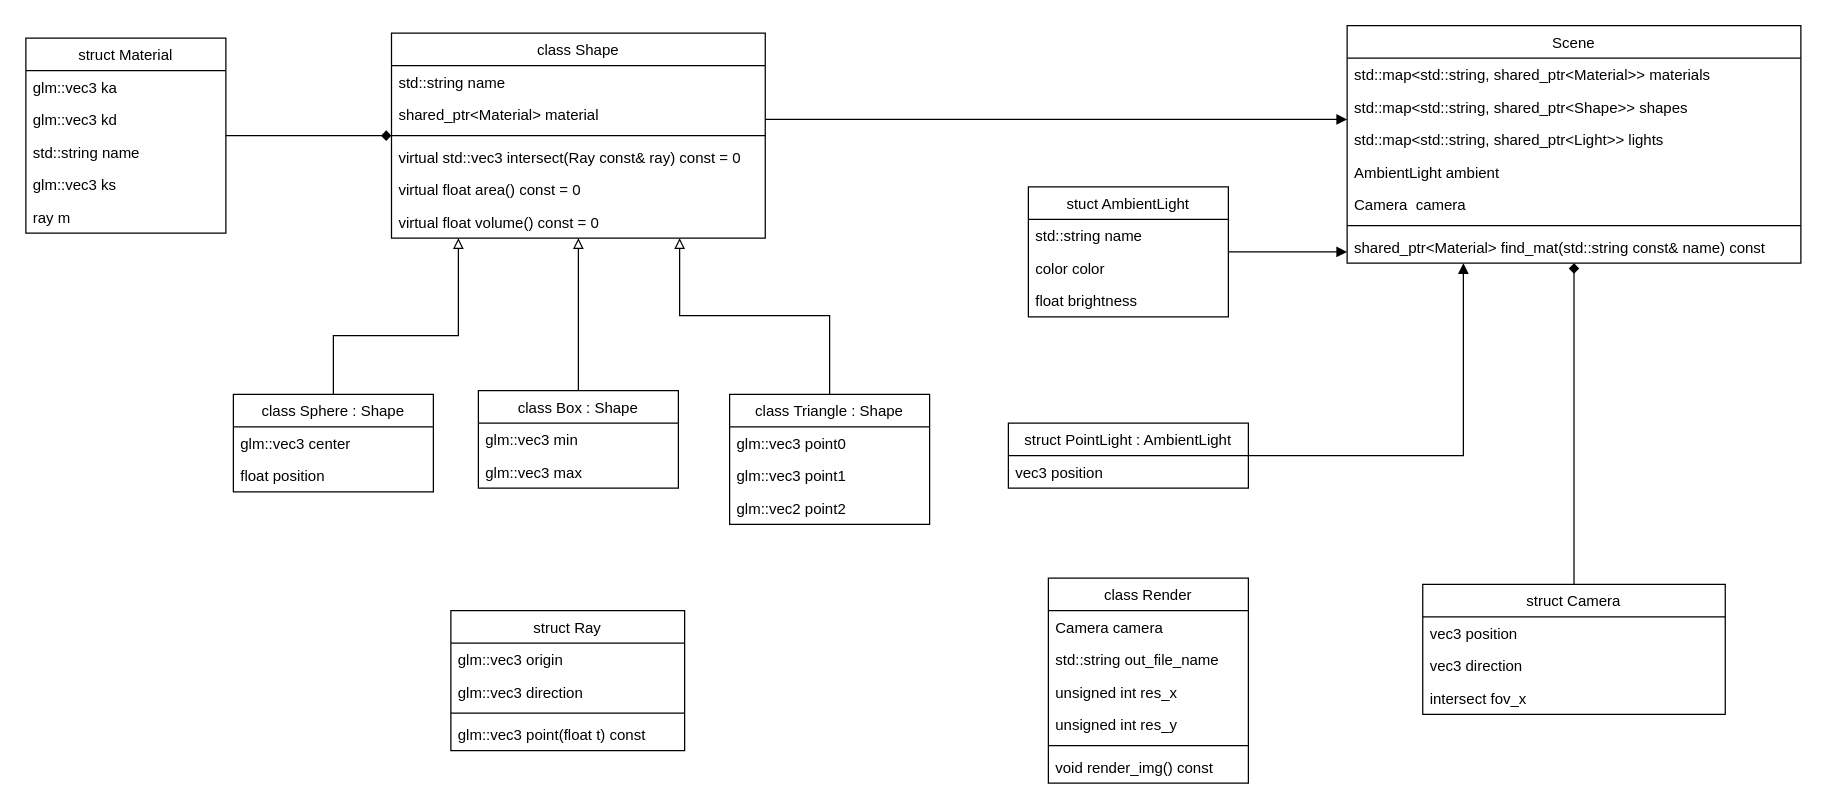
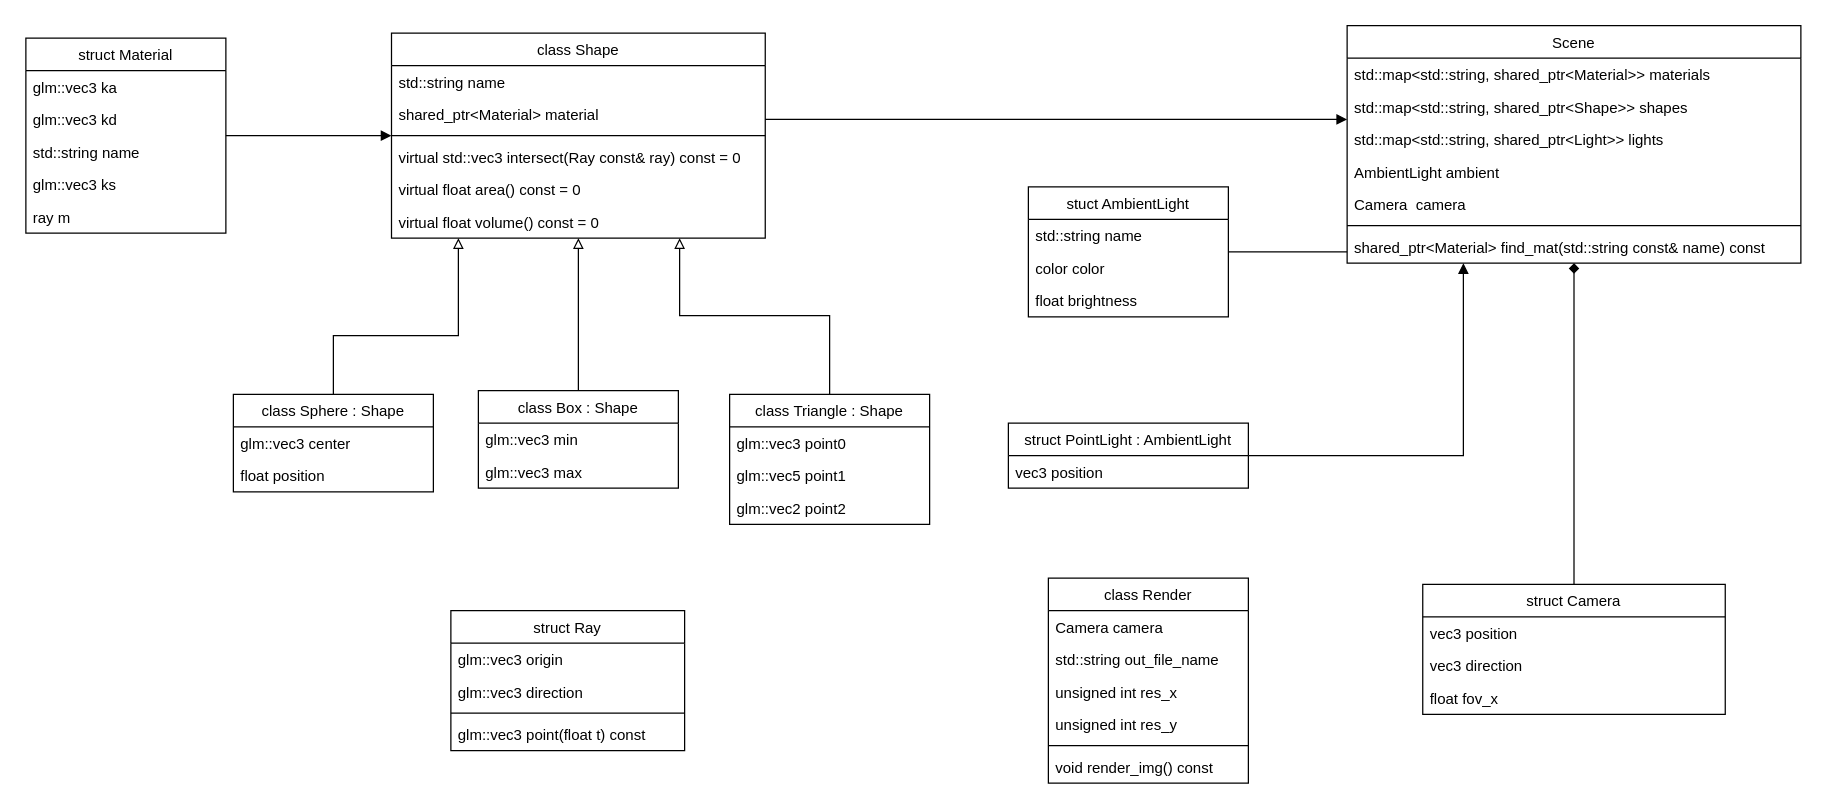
  <mxCell id="0" />
  <mxCell id="1" parent="0" />
  <mxCell id="2" value="class Shape" style="swimlane;fontStyle=0;align=center;verticalAlign=top;childLayout=stackLayout;horizontal=1;startSize=26;horizontalStack=0;resizeParent=1;resizeLast=0;collapsible=1;marginBottom=0;rounded=0;shadow=0;strokeWidth=1;" parent="1" vertex="1"><mxGeometry x="312.5" y="26" width="299" height="164" as="geometry"><mxRectangle x="550" y="140" width="160" height="26" as="alternateBounds" /></mxGeometry></mxCell>
  <mxCell id="3" value="std::string name" style="text;align=left;verticalAlign=top;spacingLeft=4;spacingRight=4;overflow=hidden;rotatable=0;points=[[0,0.5],[1,0.5]];portConstraint=eastwest;rounded=0;shadow=0;html=0;" parent="2" vertex="1"><mxGeometry y="26" width="299" height="26" as="geometry" /></mxCell>
  <mxCell id="4" value="shared_ptr&lt;Material&gt; material" style="text;align=left;verticalAlign=top;spacingLeft=4;spacingRight=4;overflow=hidden;rotatable=0;points=[[0,0.5],[1,0.5]];portConstraint=eastwest;rounded=0;shadow=0;html=0;" parent="2" vertex="1"><mxGeometry y="52" width="299" height="26" as="geometry" /></mxCell>
  <mxCell id="5" value="" style="line;html=1;strokeWidth=1;align=left;verticalAlign=middle;spacingTop=-1;spacingLeft=3;spacingRight=3;rotatable=0;labelPosition=right;points=[];portConstraint=eastwest;" parent="2" vertex="1"><mxGeometry y="78" width="299" height="8" as="geometry" /></mxCell>
  <mxCell id="6" value="virtual std::vec3 intersect(Ray const&amp; ray) const = 0" style="text;align=left;verticalAlign=top;spacingLeft=4;spacingRight=4;overflow=hidden;rotatable=0;points=[[0,0.5],[1,0.5]];portConstraint=eastwest;rounded=0;shadow=0;html=0;" parent="2" vertex="1"><mxGeometry y="86" width="299" height="26" as="geometry" /></mxCell>
  <mxCell id="7" value="virtual float area() const = 0" style="text;align=left;verticalAlign=top;spacingLeft=4;spacingRight=4;overflow=hidden;rotatable=0;points=[[0,0.5],[1,0.5]];portConstraint=eastwest;rounded=0;shadow=0;html=0;" vertex="1" parent="2"><mxGeometry y="112" width="299" height="26" as="geometry" /></mxCell>
  <mxCell id="8" value="virtual float volume() const = 0" style="text;align=left;verticalAlign=top;spacingLeft=4;spacingRight=4;overflow=hidden;rotatable=0;points=[[0,0.5],[1,0.5]];portConstraint=eastwest;rounded=0;shadow=0;html=0;" vertex="1" parent="2"><mxGeometry y="138" width="299" height="26" as="geometry" /></mxCell>
- <mxCell id="9" style="edgeStyle=orthogonalEdgeStyle;rounded=0;orthogonalLoop=1;jettySize=auto;html=1;endArrow=diamond;endFill=1;" edge="1" parent="1" source="10" target="2"><mxGeometry relative="1" as="geometry" /></mxCell>
+ <mxCell id="9" style="edgeStyle=orthogonalEdgeStyle;rounded=0;orthogonalLoop=1;jettySize=auto;html=1;endArrow=block;endFill=1;" edge="1" parent="1" source="10" target="2"><mxGeometry relative="1" as="geometry" /></mxCell>
  <mxCell id="10" value="struct Material" style="swimlane;fontStyle=0;align=center;verticalAlign=top;childLayout=stackLayout;horizontal=1;startSize=26;horizontalStack=0;resizeParent=1;resizeLast=0;collapsible=1;marginBottom=0;rounded=0;shadow=0;strokeWidth=1;" parent="1" vertex="1"><mxGeometry x="20" y="30" width="160" height="156" as="geometry"><mxRectangle x="550" y="140" width="160" height="26" as="alternateBounds" /></mxGeometry></mxCell>
  <mxCell id="11" value="glm::vec3 ka" style="text;align=left;verticalAlign=top;spacingLeft=4;spacingRight=4;overflow=hidden;rotatable=0;points=[[0,0.5],[1,0.5]];portConstraint=eastwest;rounded=0;shadow=0;html=0;" parent="10" vertex="1"><mxGeometry y="26" width="160" height="26" as="geometry" /></mxCell>
  <mxCell id="12" value="glm::vec3 kd" style="text;align=left;verticalAlign=top;spacingLeft=4;spacingRight=4;overflow=hidden;rotatable=0;points=[[0,0.5],[1,0.5]];portConstraint=eastwest;rounded=0;shadow=0;html=0;" parent="10" vertex="1"><mxGeometry y="52" width="160" height="26" as="geometry" /></mxCell>
  <mxCell id="13" value="std::string name" style="text;align=left;verticalAlign=top;spacingLeft=4;spacingRight=4;overflow=hidden;rotatable=0;points=[[0,0.5],[1,0.5]];portConstraint=eastwest;rounded=0;shadow=0;html=0;" parent="10" vertex="1"><mxGeometry y="78" width="160" height="26" as="geometry" /></mxCell>
  <mxCell id="14" value="glm::vec3 ks" style="text;align=left;verticalAlign=top;spacingLeft=4;spacingRight=4;overflow=hidden;rotatable=0;points=[[0,0.5],[1,0.5]];portConstraint=eastwest;rounded=0;shadow=0;html=0;" parent="10" vertex="1"><mxGeometry y="104" width="160" height="26" as="geometry" /></mxCell>
  <mxCell id="15" value="ray m" style="text;align=left;verticalAlign=top;spacingLeft=4;spacingRight=4;overflow=hidden;rotatable=0;points=[[0,0.5],[1,0.5]];portConstraint=eastwest;rounded=0;shadow=0;html=0;" parent="10" vertex="1"><mxGeometry y="130" width="160" height="26" as="geometry" /></mxCell>
  <mxCell id="16" style="edgeStyle=orthogonalEdgeStyle;rounded=0;orthogonalLoop=1;jettySize=auto;html=1;entryX=0.5;entryY=1;entryDx=0;entryDy=0;endArrow=diamond;endFill=1;" parent="1" source="17" target="41" edge="1"><mxGeometry relative="1" as="geometry" /></mxCell>
  <mxCell id="17" value="struct Camera" style="swimlane;fontStyle=0;align=center;verticalAlign=top;childLayout=stackLayout;horizontal=1;startSize=26;horizontalStack=0;resizeParent=1;resizeLast=0;collapsible=1;marginBottom=0;rounded=0;shadow=0;strokeWidth=1;" parent="1" vertex="1"><mxGeometry x="1137.5" y="467" width="242" height="104" as="geometry"><mxRectangle x="550" y="140" width="160" height="26" as="alternateBounds" /></mxGeometry></mxCell>
  <mxCell id="18" value="vec3 position" style="text;align=left;verticalAlign=top;spacingLeft=4;spacingRight=4;overflow=hidden;rotatable=0;points=[[0,0.5],[1,0.5]];portConstraint=eastwest;rounded=0;shadow=0;html=0;" parent="17" vertex="1"><mxGeometry y="26" width="242" height="26" as="geometry" /></mxCell>
  <mxCell id="19" value="vec3 direction" style="text;align=left;verticalAlign=top;spacingLeft=4;spacingRight=4;overflow=hidden;rotatable=0;points=[[0,0.5],[1,0.5]];portConstraint=eastwest;rounded=0;shadow=0;html=0;" parent="17" vertex="1"><mxGeometry y="52" width="242" height="26" as="geometry" /></mxCell>
- <mxCell id="20" value="intersect fov_x" style="text;align=left;verticalAlign=top;spacingLeft=4;spacingRight=4;overflow=hidden;rotatable=0;points=[[0,0.5],[1,0.5]];portConstraint=eastwest;rounded=0;shadow=0;html=0;" parent="17" vertex="1"><mxGeometry y="78" width="242" height="26" as="geometry" /></mxCell>
+ <mxCell id="20" value="float fov_x" style="text;align=left;verticalAlign=top;spacingLeft=4;spacingRight=4;overflow=hidden;rotatable=0;points=[[0,0.5],[1,0.5]];portConstraint=eastwest;rounded=0;shadow=0;html=0;" parent="17" vertex="1"><mxGeometry y="78" width="242" height="26" as="geometry" /></mxCell>
  <mxCell id="21" value="class Render" style="swimlane;fontStyle=0;align=center;verticalAlign=top;childLayout=stackLayout;horizontal=1;startSize=26;horizontalStack=0;resizeParent=1;resizeLast=0;collapsible=1;marginBottom=0;rounded=0;shadow=0;strokeWidth=1;" parent="1" vertex="1"><mxGeometry x="838" y="462" width="160" height="164" as="geometry"><mxRectangle x="550" y="140" width="160" height="26" as="alternateBounds" /></mxGeometry></mxCell>
  <mxCell id="22" value="Camera camera" style="text;align=left;verticalAlign=top;spacingLeft=4;spacingRight=4;overflow=hidden;rotatable=0;points=[[0,0.5],[1,0.5]];portConstraint=eastwest;rounded=0;shadow=0;html=0;" parent="21" vertex="1"><mxGeometry y="26" width="160" height="26" as="geometry" /></mxCell>
  <mxCell id="23" value="std::string out_file_name" style="text;align=left;verticalAlign=top;spacingLeft=4;spacingRight=4;overflow=hidden;rotatable=0;points=[[0,0.5],[1,0.5]];portConstraint=eastwest;rounded=0;shadow=0;html=0;" parent="21" vertex="1"><mxGeometry y="52" width="160" height="26" as="geometry" /></mxCell>
  <mxCell id="24" value="unsigned int res_x" style="text;align=left;verticalAlign=top;spacingLeft=4;spacingRight=4;overflow=hidden;rotatable=0;points=[[0,0.5],[1,0.5]];portConstraint=eastwest;rounded=0;shadow=0;html=0;" vertex="1" parent="21"><mxGeometry y="78" width="160" height="26" as="geometry" /></mxCell>
  <mxCell id="25" value="unsigned int res_y" style="text;align=left;verticalAlign=top;spacingLeft=4;spacingRight=4;overflow=hidden;rotatable=0;points=[[0,0.5],[1,0.5]];portConstraint=eastwest;rounded=0;shadow=0;html=0;" vertex="1" parent="21"><mxGeometry y="104" width="160" height="26" as="geometry" /></mxCell>
  <mxCell id="26" value="" style="line;html=1;strokeWidth=1;align=left;verticalAlign=middle;spacingTop=-1;spacingLeft=3;spacingRight=3;rotatable=0;labelPosition=right;points=[];portConstraint=eastwest;" parent="21" vertex="1"><mxGeometry y="130" width="160" height="8" as="geometry" /></mxCell>
  <mxCell id="27" value="void render_img() const" style="text;align=left;verticalAlign=top;spacingLeft=4;spacingRight=4;overflow=hidden;rotatable=0;points=[[0,0.5],[1,0.5]];portConstraint=eastwest;rounded=0;shadow=0;html=0;" vertex="1" parent="21"><mxGeometry y="138" width="160" height="26" as="geometry" /></mxCell>
  <mxCell id="28" style="edgeStyle=orthogonalEdgeStyle;rounded=0;orthogonalLoop=1;jettySize=auto;html=1;endArrow=block;endFill=0;" edge="1" parent="1" source="29" target="2"><mxGeometry relative="1" as="geometry"><Array as="points"><mxPoint x="266" y="268" /><mxPoint x="366" y="268" /></Array></mxGeometry></mxCell>
  <mxCell id="29" value="class Sphere : Shape" style="swimlane;fontStyle=0;align=center;verticalAlign=top;childLayout=stackLayout;horizontal=1;startSize=26;horizontalStack=0;resizeParent=1;resizeLast=0;collapsible=1;marginBottom=0;rounded=0;shadow=0;strokeWidth=1;" parent="1" vertex="1"><mxGeometry x="186" y="315" width="160" height="78" as="geometry"><mxRectangle x="550" y="140" width="160" height="26" as="alternateBounds" /></mxGeometry></mxCell>
  <mxCell id="30" value="glm::vec3 center" style="text;align=left;verticalAlign=top;spacingLeft=4;spacingRight=4;overflow=hidden;rotatable=0;points=[[0,0.5],[1,0.5]];portConstraint=eastwest;rounded=0;shadow=0;html=0;" parent="29" vertex="1"><mxGeometry y="26" width="160" height="26" as="geometry" /></mxCell>
  <mxCell id="31" value="float position" style="text;align=left;verticalAlign=top;spacingLeft=4;spacingRight=4;overflow=hidden;rotatable=0;points=[[0,0.5],[1,0.5]];portConstraint=eastwest;rounded=0;shadow=0;html=0;" parent="29" vertex="1"><mxGeometry y="52" width="160" height="26" as="geometry" /></mxCell>
  <mxCell id="32" style="edgeStyle=orthogonalEdgeStyle;rounded=0;orthogonalLoop=1;jettySize=auto;html=1;entryX=0.5;entryY=1;entryDx=0;entryDy=0;endArrow=block;endFill=0;" parent="1" source="33" target="2" edge="1"><mxGeometry relative="1" as="geometry" /></mxCell>
  <mxCell id="33" value="class Box : Shape" style="swimlane;fontStyle=0;align=center;verticalAlign=top;childLayout=stackLayout;horizontal=1;startSize=26;horizontalStack=0;resizeParent=1;resizeLast=0;collapsible=1;marginBottom=0;rounded=0;shadow=0;strokeWidth=1;" parent="1" vertex="1"><mxGeometry x="382" y="312" width="160" height="78" as="geometry"><mxRectangle x="550" y="140" width="160" height="26" as="alternateBounds" /></mxGeometry></mxCell>
  <mxCell id="34" value="glm::vec3 min" style="text;align=left;verticalAlign=top;spacingLeft=4;spacingRight=4;overflow=hidden;rotatable=0;points=[[0,0.5],[1,0.5]];portConstraint=eastwest;rounded=0;shadow=0;html=0;" parent="33" vertex="1"><mxGeometry y="26" width="160" height="26" as="geometry" /></mxCell>
  <mxCell id="35" value="glm::vec3 max" style="text;align=left;verticalAlign=top;spacingLeft=4;spacingRight=4;overflow=hidden;rotatable=0;points=[[0,0.5],[1,0.5]];portConstraint=eastwest;" parent="33" vertex="1"><mxGeometry y="52" width="160" height="26" as="geometry" /></mxCell>
  <mxCell id="36" style="edgeStyle=orthogonalEdgeStyle;rounded=0;orthogonalLoop=1;jettySize=auto;html=1;endArrow=block;endFill=0;" edge="1" parent="1" source="37" target="2"><mxGeometry relative="1" as="geometry"><Array as="points"><mxPoint x="663" y="252" /><mxPoint x="543" y="252" /></Array></mxGeometry></mxCell>
  <mxCell id="37" value="class Triangle : Shape" style="swimlane;fontStyle=0;align=center;verticalAlign=top;childLayout=stackLayout;horizontal=1;startSize=26;horizontalStack=0;resizeParent=1;resizeLast=0;collapsible=1;marginBottom=0;rounded=0;shadow=0;strokeWidth=1;" parent="1" vertex="1"><mxGeometry x="583" y="315" width="160" height="104" as="geometry"><mxRectangle x="550" y="140" width="160" height="26" as="alternateBounds" /></mxGeometry></mxCell>
  <mxCell id="38" value="glm::vec3 point0" style="text;align=left;verticalAlign=top;spacingLeft=4;spacingRight=4;overflow=hidden;rotatable=0;points=[[0,0.5],[1,0.5]];portConstraint=eastwest;rounded=0;shadow=0;html=0;" parent="37" vertex="1"><mxGeometry y="26" width="160" height="26" as="geometry" /></mxCell>
- <mxCell id="39" value="glm::vec3 point1" style="text;align=left;verticalAlign=top;spacingLeft=4;spacingRight=4;overflow=hidden;rotatable=0;points=[[0,0.5],[1,0.5]];portConstraint=eastwest;rounded=0;shadow=0;html=0;" parent="37" vertex="1"><mxGeometry y="52" width="160" height="26" as="geometry" /></mxCell>
+ <mxCell id="39" value="glm::vec5 point1" style="text;align=left;verticalAlign=top;spacingLeft=4;spacingRight=4;overflow=hidden;rotatable=0;points=[[0,0.5],[1,0.5]];portConstraint=eastwest;rounded=0;shadow=0;html=0;" parent="37" vertex="1"><mxGeometry y="52" width="160" height="26" as="geometry" /></mxCell>
  <mxCell id="40" value="glm::vec2 point2" style="text;align=left;verticalAlign=top;spacingLeft=4;spacingRight=4;overflow=hidden;rotatable=0;points=[[0,0.5],[1,0.5]];portConstraint=eastwest;rounded=0;shadow=0;html=0;" parent="37" vertex="1"><mxGeometry y="78" width="160" height="26" as="geometry" /></mxCell>
  <mxCell id="41" value="Scene" style="swimlane;fontStyle=0;align=center;verticalAlign=top;childLayout=stackLayout;horizontal=1;startSize=26;horizontalStack=0;resizeParent=1;resizeLast=0;collapsible=1;marginBottom=0;rounded=0;shadow=0;strokeWidth=1;" parent="1" vertex="1"><mxGeometry x="1077" y="20" width="363" height="190" as="geometry"><mxRectangle x="550" y="140" width="160" height="26" as="alternateBounds" /></mxGeometry></mxCell>
  <mxCell id="42" value="std::map&lt;std::string, shared_ptr&lt;Material&gt;&gt; materials" style="text;align=left;verticalAlign=top;spacingLeft=4;spacingRight=4;overflow=hidden;rotatable=0;points=[[0,0.5],[1,0.5]];portConstraint=eastwest;rounded=0;shadow=0;html=0;" vertex="1" parent="41"><mxGeometry y="26" width="363" height="26" as="geometry" /></mxCell>
  <mxCell id="43" value="std::map&lt;std::string, shared_ptr&lt;Shape&gt;&gt; shapes" style="text;align=left;verticalAlign=top;spacingLeft=4;spacingRight=4;overflow=hidden;rotatable=0;points=[[0,0.5],[1,0.5]];portConstraint=eastwest;rounded=0;shadow=0;html=0;" parent="41" vertex="1"><mxGeometry y="52" width="363" height="26" as="geometry" /></mxCell>
  <mxCell id="44" value="std::map&lt;std::string, shared_ptr&lt;Light&gt;&gt; lights" style="text;align=left;verticalAlign=top;spacingLeft=4;spacingRight=4;overflow=hidden;rotatable=0;points=[[0,0.5],[1,0.5]];portConstraint=eastwest;rounded=0;shadow=0;html=0;" parent="41" vertex="1"><mxGeometry y="78" width="363" height="26" as="geometry" /></mxCell>
  <mxCell id="45" value="AmbientLight ambient" style="text;align=left;verticalAlign=top;spacingLeft=4;spacingRight=4;overflow=hidden;rotatable=0;points=[[0,0.5],[1,0.5]];portConstraint=eastwest;rounded=0;shadow=0;html=0;" parent="41" vertex="1"><mxGeometry y="104" width="363" height="26" as="geometry" /></mxCell>
  <mxCell id="46" value="Camera  camera" style="text;align=left;verticalAlign=top;spacingLeft=4;spacingRight=4;overflow=hidden;rotatable=0;points=[[0,0.5],[1,0.5]];portConstraint=eastwest;rounded=0;shadow=0;html=0;" parent="41" vertex="1"><mxGeometry y="130" width="363" height="26" as="geometry" /></mxCell>
  <mxCell id="47" value="" style="line;html=1;strokeWidth=1;align=left;verticalAlign=middle;spacingTop=-1;spacingLeft=3;spacingRight=3;rotatable=0;labelPosition=right;points=[];portConstraint=eastwest;" parent="41" vertex="1"><mxGeometry y="156" width="363" height="8" as="geometry" /></mxCell>
  <mxCell id="48" value="shared_ptr&lt;Material&gt; find_mat(std::string const&amp; name) const" style="text;align=left;verticalAlign=top;spacingLeft=4;spacingRight=4;overflow=hidden;rotatable=0;points=[[0,0.5],[1,0.5]];portConstraint=eastwest;rounded=0;shadow=0;html=0;" vertex="1" parent="41"><mxGeometry y="164" width="363" height="26" as="geometry" /></mxCell>
- <mxCell id="49" style="edgeStyle=orthogonalEdgeStyle;rounded=0;orthogonalLoop=1;jettySize=auto;html=1;endArrow=block;endFill=1;" edge="1" parent="1" source="50" target="41"><mxGeometry relative="1" as="geometry"><Array as="points"><mxPoint x="1060" y="201" /><mxPoint x="1060" y="201" /></Array></mxGeometry></mxCell>
+ <mxCell id="49" style="edgeStyle=orthogonalEdgeStyle;rounded=0;orthogonalLoop=1;jettySize=auto;html=1;endArrow=none;endFill=1;" edge="1" parent="1" source="50" target="41"><mxGeometry relative="1" as="geometry"><Array as="points"><mxPoint x="1060" y="201" /><mxPoint x="1060" y="201" /></Array></mxGeometry></mxCell>
  <mxCell id="50" value="stuct AmbientLight" style="swimlane;fontStyle=0;align=center;verticalAlign=top;childLayout=stackLayout;horizontal=1;startSize=26;horizontalStack=0;resizeParent=1;resizeLast=0;collapsible=1;marginBottom=0;rounded=0;shadow=0;strokeWidth=1;" parent="1" vertex="1"><mxGeometry x="822" y="149" width="160" height="104" as="geometry"><mxRectangle x="550" y="140" width="160" height="26" as="alternateBounds" /></mxGeometry></mxCell>
  <mxCell id="51" value="std::string name" style="text;align=left;verticalAlign=top;spacingLeft=4;spacingRight=4;overflow=hidden;rotatable=0;points=[[0,0.5],[1,0.5]];portConstraint=eastwest;rounded=0;shadow=0;html=0;" parent="50" vertex="1"><mxGeometry y="26" width="160" height="26" as="geometry" /></mxCell>
  <mxCell id="52" value="color color" style="text;align=left;verticalAlign=top;spacingLeft=4;spacingRight=4;overflow=hidden;rotatable=0;points=[[0,0.5],[1,0.5]];portConstraint=eastwest;rounded=0;shadow=0;html=0;" parent="50" vertex="1"><mxGeometry y="52" width="160" height="26" as="geometry" /></mxCell>
  <mxCell id="53" value="float brightness" style="text;align=left;verticalAlign=top;spacingLeft=4;spacingRight=4;overflow=hidden;rotatable=0;points=[[0,0.5],[1,0.5]];portConstraint=eastwest;rounded=0;shadow=0;html=0;" parent="50" vertex="1"><mxGeometry y="78" width="160" height="26" as="geometry" /></mxCell>
  <mxCell id="54" style="edgeStyle=orthogonalEdgeStyle;rounded=0;orthogonalLoop=1;jettySize=auto;html=1;endArrow=block;endFill=1;" edge="1" parent="1" source="55" target="41"><mxGeometry relative="1" as="geometry"><Array as="points"><mxPoint x="1170" y="364" /></Array></mxGeometry></mxCell>
  <mxCell id="55" value="struct PointLight : AmbientLight" style="swimlane;fontStyle=0;align=center;verticalAlign=top;childLayout=stackLayout;horizontal=1;startSize=26;horizontalStack=0;resizeParent=1;resizeLast=0;collapsible=1;marginBottom=0;rounded=0;shadow=0;strokeWidth=1;" parent="1" vertex="1"><mxGeometry x="806" y="338" width="192" height="52" as="geometry"><mxRectangle x="550" y="140" width="160" height="26" as="alternateBounds" /></mxGeometry></mxCell>
  <mxCell id="56" value="vec3 position" style="text;align=left;verticalAlign=top;spacingLeft=4;spacingRight=4;overflow=hidden;rotatable=0;points=[[0,0.5],[1,0.5]];portConstraint=eastwest;rounded=0;shadow=0;html=0;" parent="55" vertex="1"><mxGeometry y="26" width="192" height="26" as="geometry" /></mxCell>
  <mxCell id="57" value="struct Ray" style="swimlane;fontStyle=0;align=center;verticalAlign=top;childLayout=stackLayout;horizontal=1;startSize=26;horizontalStack=0;resizeParent=1;resizeLast=0;collapsible=1;marginBottom=0;rounded=0;shadow=0;strokeWidth=1;" vertex="1" parent="1"><mxGeometry x="360" y="488" width="187" height="112" as="geometry"><mxRectangle x="550" y="140" width="160" height="26" as="alternateBounds" /></mxGeometry></mxCell>
  <mxCell id="58" value="glm::vec3 origin" style="text;align=left;verticalAlign=top;spacingLeft=4;spacingRight=4;overflow=hidden;rotatable=0;points=[[0,0.5],[1,0.5]];portConstraint=eastwest;rounded=0;shadow=0;html=0;" vertex="1" parent="57"><mxGeometry y="26" width="187" height="26" as="geometry" /></mxCell>
  <mxCell id="59" value="glm::vec3 direction" style="text;align=left;verticalAlign=top;spacingLeft=4;spacingRight=4;overflow=hidden;rotatable=0;points=[[0,0.5],[1,0.5]];portConstraint=eastwest;rounded=0;shadow=0;html=0;" vertex="1" parent="57"><mxGeometry y="52" width="187" height="26" as="geometry" /></mxCell>
  <mxCell id="60" value="" style="line;html=1;strokeWidth=1;align=left;verticalAlign=middle;spacingTop=-1;spacingLeft=3;spacingRight=3;rotatable=0;labelPosition=right;points=[];portConstraint=eastwest;" vertex="1" parent="57"><mxGeometry y="78" width="187" height="8" as="geometry" /></mxCell>
  <mxCell id="61" value="glm::vec3 point(float t) const" style="text;align=left;verticalAlign=top;spacingLeft=4;spacingRight=4;overflow=hidden;rotatable=0;points=[[0,0.5],[1,0.5]];portConstraint=eastwest;rounded=0;shadow=0;html=0;" vertex="1" parent="57"><mxGeometry y="86" width="187" height="26" as="geometry" /></mxCell>
  <mxCell id="62" style="edgeStyle=orthogonalEdgeStyle;rounded=0;orthogonalLoop=1;jettySize=auto;html=1;endArrow=block;endFill=1;" edge="1" parent="1" source="4" target="41"><mxGeometry relative="1" as="geometry"><Array as="points"><mxPoint x="996" y="95" /><mxPoint x="996" y="95" /></Array></mxGeometry></mxCell>
